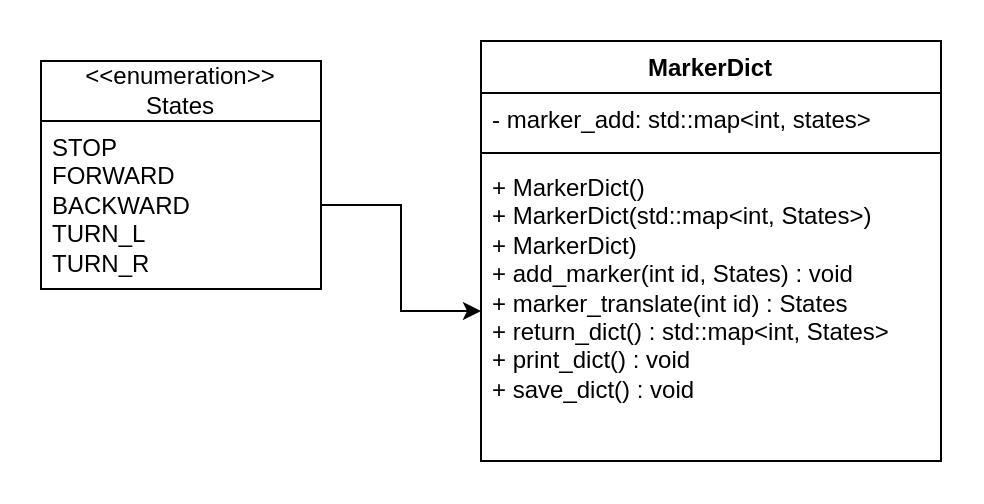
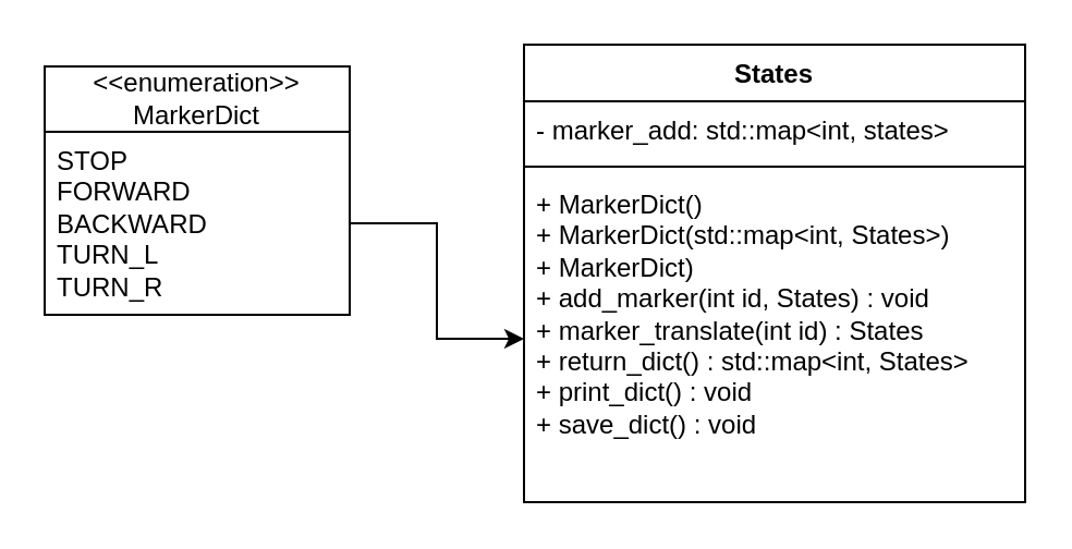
  <mxCell id="0" />
  <mxCell id="1" parent="0" />
- <mxCell id="2" value="MarkerDict" style="swimlane;fontStyle=1;align=center;verticalAlign=top;childLayout=stackLayout;horizontal=1;startSize=26;horizontalStack=0;resizeParent=1;resizeParentMax=0;resizeLast=0;collapsible=1;marginBottom=0;whiteSpace=wrap;html=1;" parent="1" vertex="1"><mxGeometry x="240" y="20" width="230" height="210" as="geometry" /></mxCell>
+ <mxCell id="2" value="States" style="swimlane;fontStyle=1;align=center;verticalAlign=top;childLayout=stackLayout;horizontal=1;startSize=26;horizontalStack=0;resizeParent=1;resizeParentMax=0;resizeLast=0;collapsible=1;marginBottom=0;whiteSpace=wrap;html=1;" parent="1" vertex="1"><mxGeometry x="240" y="20" width="230" height="210" as="geometry" /></mxCell>
  <mxCell id="3" value="- marker_add: std::map&amp;lt;int, states&amp;gt;" style="text;strokeColor=none;fillColor=none;align=left;verticalAlign=top;spacingLeft=4;spacingRight=4;overflow=hidden;rotatable=0;points=[[0,0.5],[1,0.5]];portConstraint=eastwest;whiteSpace=wrap;html=1;" parent="2" vertex="1"><mxGeometry y="26" width="230" height="26" as="geometry" /></mxCell>
  <mxCell id="4" value="" style="line;strokeWidth=1;fillColor=none;align=left;verticalAlign=middle;spacingTop=-1;spacingLeft=3;spacingRight=3;rotatable=0;labelPosition=right;points=[];portConstraint=eastwest;strokeColor=inherit;" parent="2" vertex="1"><mxGeometry y="52" width="230" height="8" as="geometry" /></mxCell>
  <mxCell id="5" value="&lt;div&gt;+ MarkerDict()&lt;br&gt;&lt;/div&gt;&lt;div&gt;+ MarkerDict(std::map&amp;lt;int, States&amp;gt;)&lt;/div&gt;&lt;div&gt;+ MarkerDict)&lt;/div&gt;&lt;div&gt;+ add_marker(int id, States) : void&lt;/div&gt;&lt;div&gt;+ marker_translate(int id) : States&lt;/div&gt;&lt;div&gt;+ return_dict() : std::map&amp;lt;int, States&amp;gt; &lt;br&gt;&lt;/div&gt;&lt;div&gt;+ print_dict() : void&lt;/div&gt;&lt;div&gt;+ save_dict() : void&lt;br&gt;&lt;/div&gt;" style="text;strokeColor=none;fillColor=none;align=left;verticalAlign=top;spacingLeft=4;spacingRight=4;overflow=hidden;rotatable=0;points=[[0,0.5],[1,0.5]];portConstraint=eastwest;whiteSpace=wrap;html=1;" parent="2" vertex="1"><mxGeometry y="60" width="230" height="150" as="geometry" /></mxCell>
- <mxCell id="6" value="&lt;div&gt;&amp;lt;&amp;lt;enumeration&amp;gt;&amp;gt;&lt;/div&gt;&lt;div&gt;States&lt;br&gt;&lt;/div&gt;" style="swimlane;fontStyle=0;childLayout=stackLayout;horizontal=1;startSize=30;fillColor=none;horizontalStack=0;resizeParent=1;resizeParentMax=0;resizeLast=0;collapsible=1;marginBottom=0;whiteSpace=wrap;html=1;" parent="1" vertex="1"><mxGeometry x="20" y="30" width="140" height="114" as="geometry" /></mxCell>
+ <mxCell id="6" value="&lt;div&gt;&amp;lt;&amp;lt;enumeration&amp;gt;&amp;gt;&lt;/div&gt;&lt;div&gt;MarkerDict&lt;br&gt;&lt;/div&gt;" style="swimlane;fontStyle=0;childLayout=stackLayout;horizontal=1;startSize=30;fillColor=none;horizontalStack=0;resizeParent=1;resizeParentMax=0;resizeLast=0;collapsible=1;marginBottom=0;whiteSpace=wrap;html=1;" parent="1" vertex="1"><mxGeometry x="20" y="30" width="140" height="114" as="geometry" /></mxCell>
  <mxCell id="7" value="&lt;div&gt;STOP&lt;/div&gt;&lt;div&gt;FORWARD&lt;/div&gt;&lt;div&gt;BACKWARD&lt;/div&gt;&lt;div&gt;TURN_L&lt;/div&gt;&lt;div&gt;TURN_R&lt;br&gt;&lt;/div&gt;" style="text;strokeColor=none;fillColor=none;align=left;verticalAlign=top;spacingLeft=4;spacingRight=4;overflow=hidden;rotatable=0;points=[[0,0.5],[1,0.5]];portConstraint=eastwest;whiteSpace=wrap;html=1;" parent="6" vertex="1"><mxGeometry y="30" width="140" height="84" as="geometry" /></mxCell>
  <mxCell id="8" value="" style="edgeStyle=orthogonalEdgeStyle;rounded=0;orthogonalLoop=1;jettySize=auto;html=1;" parent="1" source="7" target="5" edge="1"><mxGeometry relative="1" as="geometry" /></mxCell>
